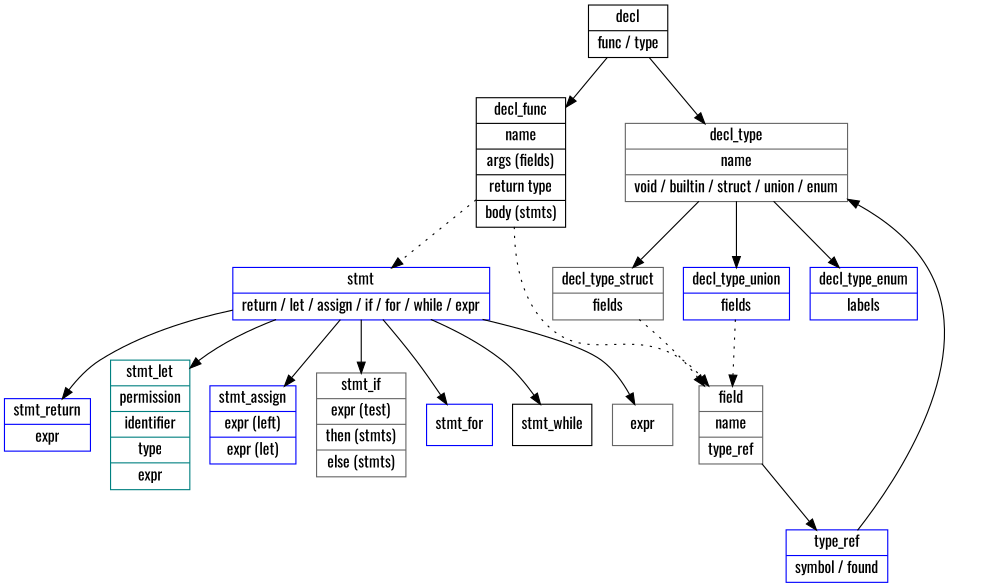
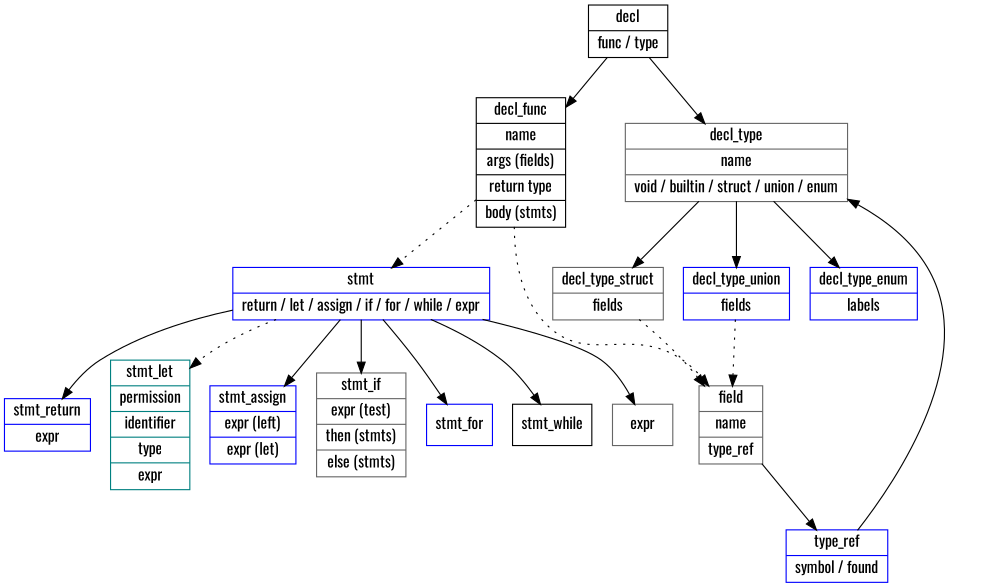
  digraph {
    fontname=Oswald
    node [color=blue fontname=Oswald shape=record]
    edge [fontname=Oswald]
    n1 [color=black label="{decl_func|name|args (fields)|return type|body (stmts)}"]
    n2 [color=gray40 label="{decl_type|name|void / builtin / struct / union / enum}"]
    n3 [color=gray40 label="{decl_type_struct|fields}"]
    n4 [label="{decl_type_union |fields}"]
    n5 [label="{decl_type_enum  |labels}"]
    n6 [label="{stmt_return|expr}"]
    n7 [color=teal label="{stmt_let|permission|identifier|type|expr}"]
    n8 [label="{stmt_assign|expr (left)|expr (let)}"]
    n9 [color=gray40 label="{stmt_if|expr (test)|then (stmts)|else (stmts)}"]
    n10 [label="{stmt_for}"]
    n11 [color=black label="{stmt_while}"]
    n12 [label="{stmt| return / let / assign / if / for / while / expr}"]
    n13 [color=gray40 label="{field|name|type_ref}"]
    n14 [color=black label="{decl|func / type}"]
    n15 [color=gray40 label="{expr}"]
    n16 [label="{type_ref|symbol / found}"]
    subgraph sub_1 {
      rank=same
      n1
      n2
    }
    subgraph sub_2 {
      rank=same
      n3
      n4
      n5
    }
    subgraph sub_3 {
      rank=same
      n6
      n7
      n8
      n9
      n10
      n11
    }
    n1 -> n12 [style=dotted]
    n1 -> n13 [style=dotted]
    n2 -> n3
    n2 -> n4
    n2 -> n5
    n3 -> n13 [style=dotted]
    n4 -> n13 [style=dotted]
    n12 -> n6
-   n12 -> n7
+   n12 -> n7 [style=dotted]
    n12 -> n8
    n12 -> n9
    n12 -> n10
    n12 -> n11
    n12 -> n15
    n13 -> n16
    n14 -> n1
    n14 -> n2
    n16 -> n2 [style=solid]
  }
